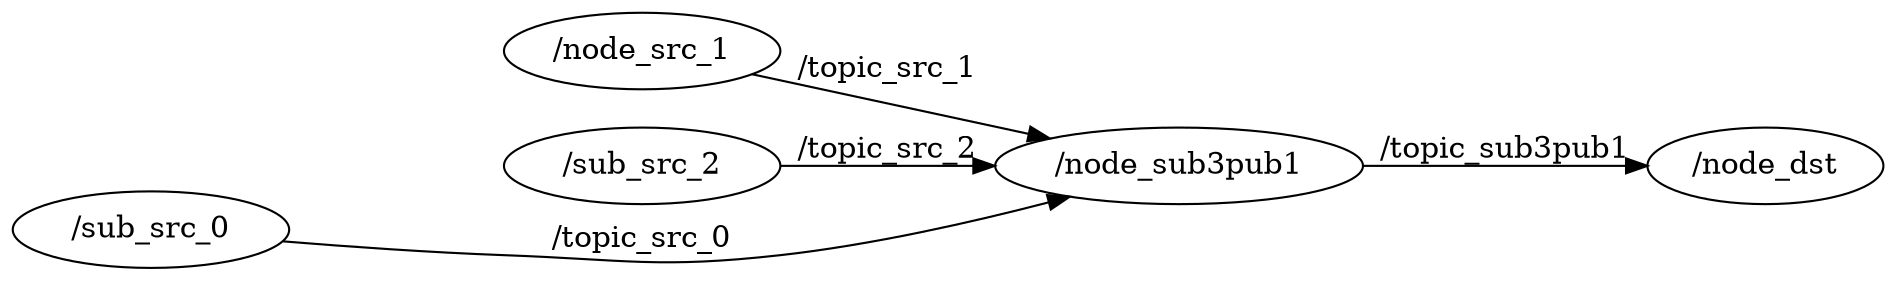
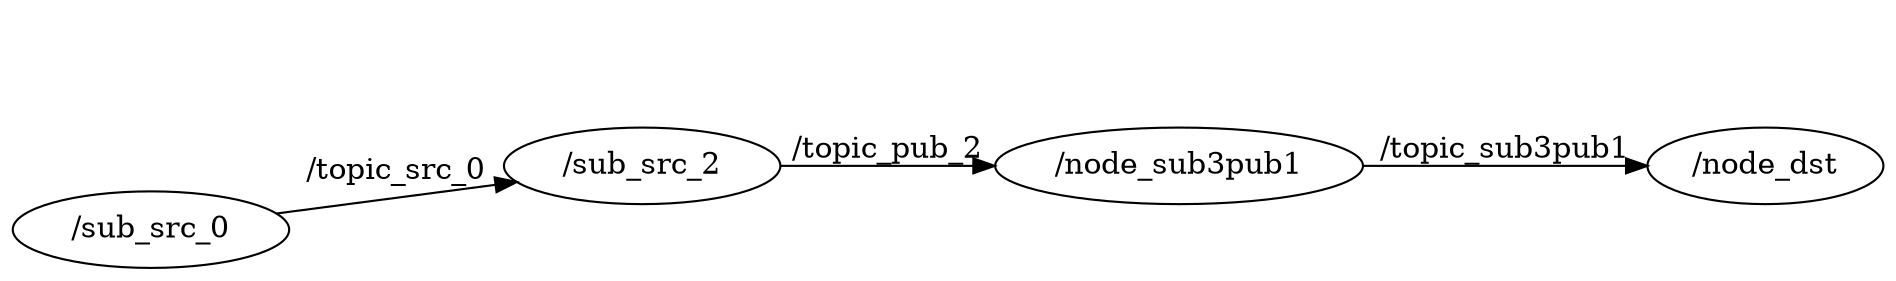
  digraph {
    compound=True
    rank=same
    rankdir=LR
    ranksep=0.2
    node [shape=ellipse]
    edge [penwidth=1]
    n1 [height=0.5 label="/sub_src_2" width=1.8054]
    n2 [height=0.5 label="/node_sub3pub1" width=2.4012]
    n3 [height=0.5 label="/node_dst" width=1.5346]
-   n4 [height=0.5 label="/node_src_1" width=1.8054]
    n5 [height=0.5 label="/sub_src_0" width=1.8054]
-   n1 -> n2 [label="/topic_src_2"]
+   n1 -> n2 [label="/topic_pub_2"]
    n2 -> n3 [label="/topic_sub3pub1"]
-   n4 -> n2 [label="/topic_src_1"]
-   n5 -> n2 [label="/topic_src_0"]
+   n5 -> n1 [label="/topic_src_0"]
  }
